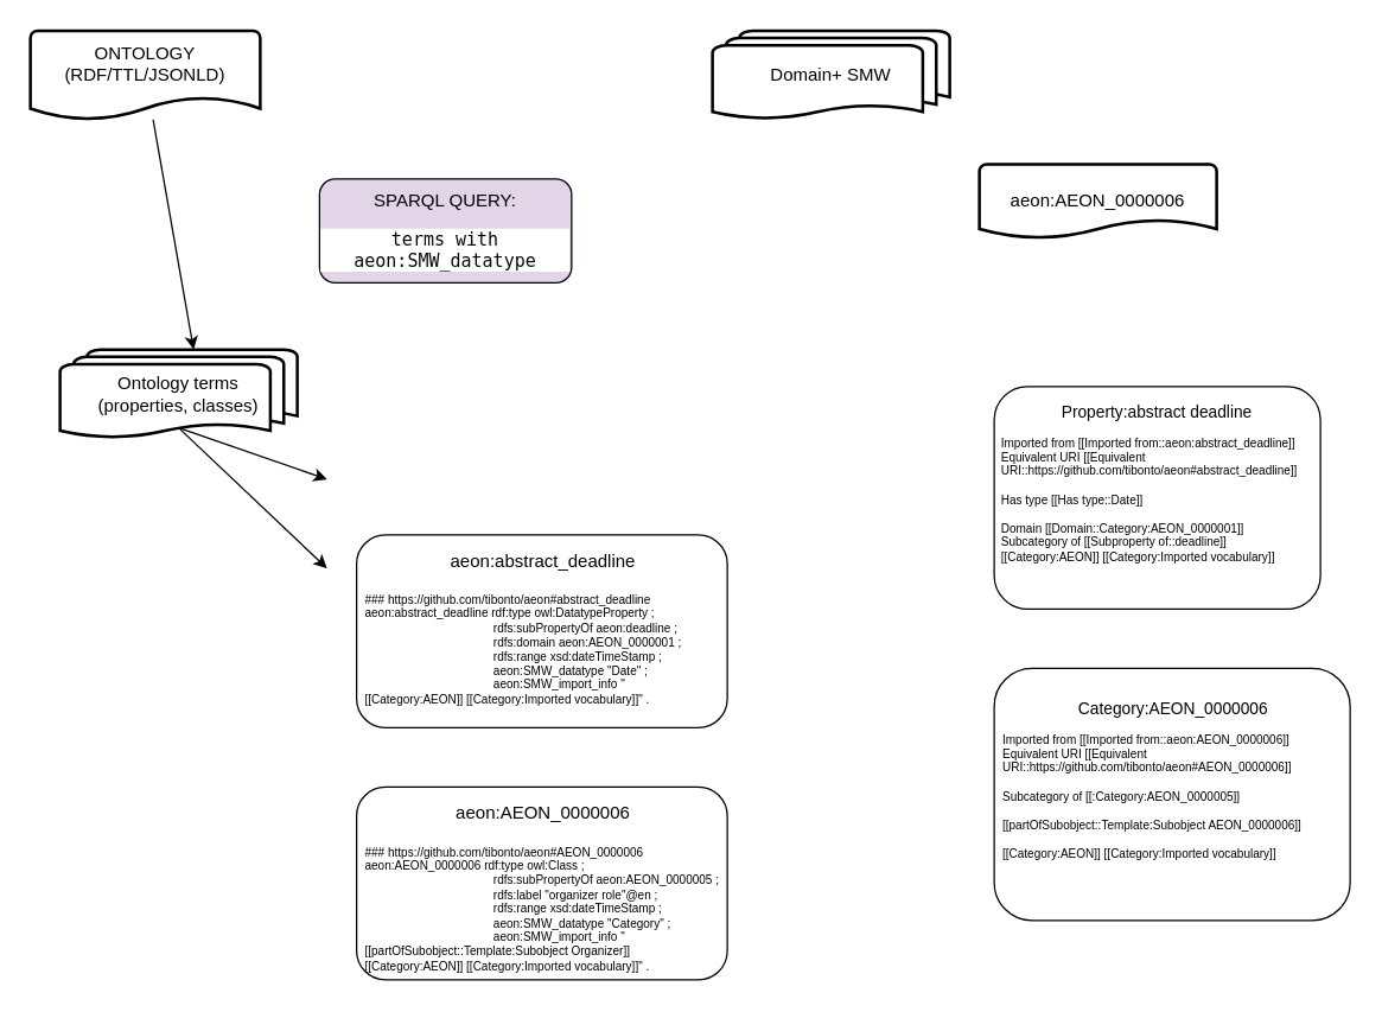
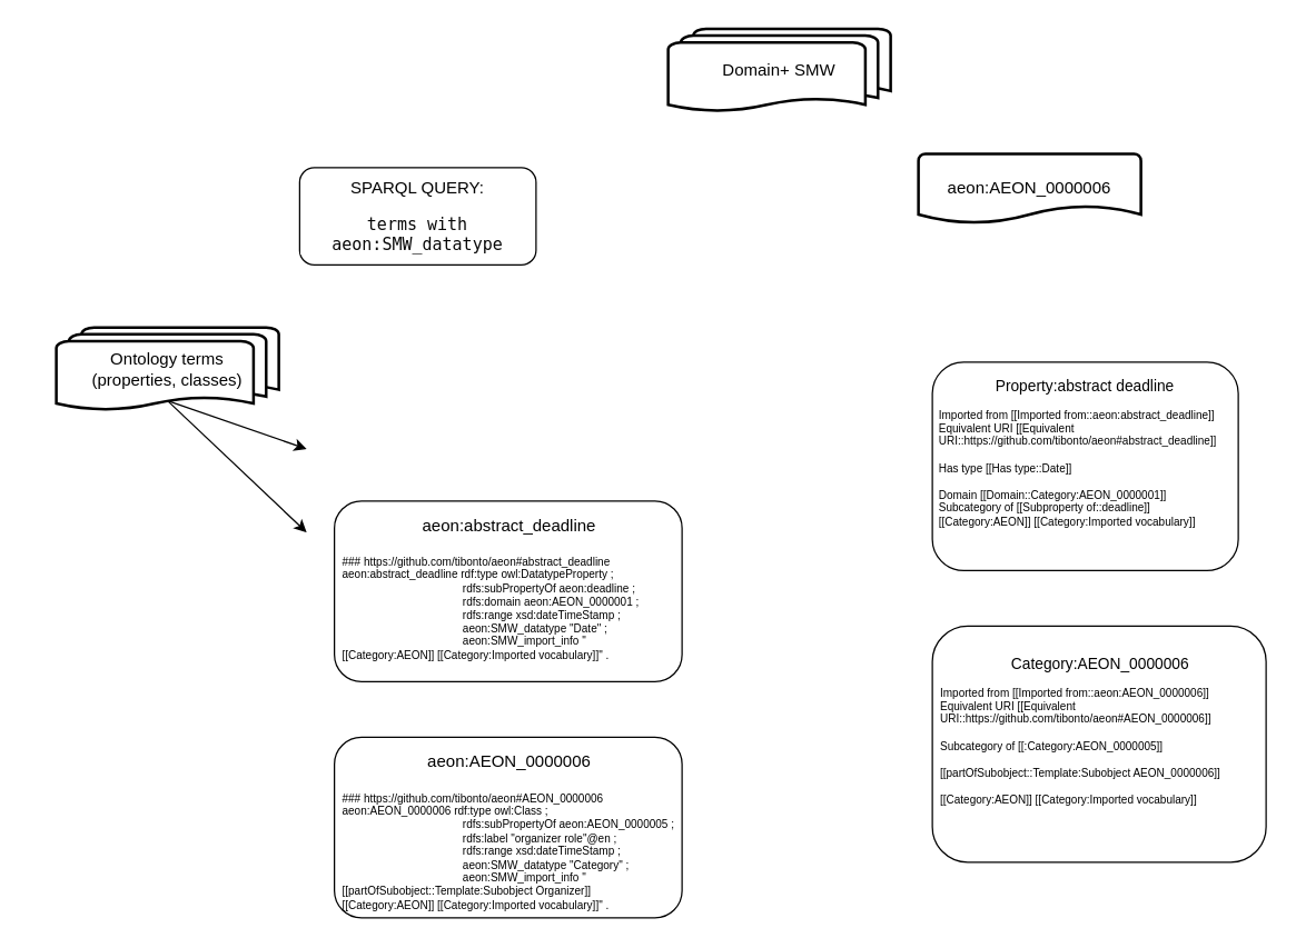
  <mxCell id="0" />
  <mxCell id="1" parent="0" />
- <mxCell id="2" value="&lt;div&gt;&lt;p&gt;&lt;font style=&quot;font-size: 12px&quot;&gt;SPARQL QUERY:&lt;/font&gt;&lt;/p&gt;&lt;/div&gt;&lt;div&gt;&lt;p style=&quot;background-color: rgb(255 , 255 , 255) ; color: rgb(8 , 8 , 8) ; font-family: &amp;#34;jetbrains mono&amp;#34; , monospace&quot;&gt;&lt;font style=&quot;font-size: 12px&quot;&gt;terms with aeon:SMW_datatype&lt;/font&gt;&lt;/p&gt;&lt;/div&gt;" style="rounded=1;whiteSpace=wrap;html=1;fontSize=12;glass=0;strokeWidth=1;shadow=0;align=center;fillColor=#e1d5e7;" vertex="1" parent="1"><mxGeometry x="215" y="120" width="170" height="70" as="geometry" /></mxCell>
+ <mxCell id="2" value="&lt;div&gt;&lt;p&gt;&lt;font style=&quot;font-size: 12px&quot;&gt;SPARQL QUERY:&lt;/font&gt;&lt;/p&gt;&lt;/div&gt;&lt;div&gt;&lt;p style=&quot;background-color: rgb(255 , 255 , 255) ; color: rgb(8 , 8 , 8) ; font-family: &amp;#34;jetbrains mono&amp;#34; , monospace&quot;&gt;&lt;font style=&quot;font-size: 12px&quot;&gt;terms with aeon:SMW_datatype&lt;/font&gt;&lt;/p&gt;&lt;/div&gt;" style="rounded=1;whiteSpace=wrap;html=1;fontSize=12;glass=0;strokeWidth=1;shadow=0;align=center;" vertex="1" parent="1"><mxGeometry x="215" y="120" width="170" height="70" as="geometry" /></mxCell>
  <mxCell id="3" value="Domain+ SMW" style="strokeWidth=2;html=1;shape=mxgraph.flowchart.multi-document;whiteSpace=wrap;align=center;" vertex="1" parent="1"><mxGeometry x="480" y="20" width="160" height="60" as="geometry" /></mxCell>
- <mxCell id="4" value="&lt;div&gt;&lt;br&gt;&lt;/div&gt;&lt;div&gt;ONTOLOGY&lt;/div&gt;&lt;div&gt;(RDF/TTL/JSONLD)&lt;br&gt;&lt;/div&gt;&lt;div&gt;&lt;br&gt;&lt;/div&gt;&lt;div&gt;&lt;br&gt;&lt;/div&gt;" style="strokeWidth=2;html=1;shape=mxgraph.flowchart.document2;whiteSpace=wrap;size=0.25;align=center;" vertex="1" parent="1"><mxGeometry x="20" y="20" width="155" height="60" as="geometry" /></mxCell>
- <mxCell id="5" value="" style="endArrow=classic;html=1;entryX=0.563;entryY=0;entryDx=0;entryDy=0;entryPerimeter=0;" edge="1" parent="1" source="4" target="6"><mxGeometry width="50" height="50" relative="1" as="geometry"><mxPoint x="330" y="180" as="sourcePoint" /><mxPoint x="148.281" y="180" as="targetPoint" /></mxGeometry></mxCell>
  <mxCell id="6" value="Ontology terms&lt;br&gt;(properties, classes)" style="strokeWidth=2;html=1;shape=mxgraph.flowchart.multi-document;whiteSpace=wrap;align=center;" vertex="1" parent="1"><mxGeometry x="40" y="235" width="160" height="60" as="geometry" /></mxCell>
  <mxCell id="7" value="" style="endArrow=classic;html=1;entryX=0;entryY=0.25;entryDx=0;entryDy=0;entryPerimeter=0;exitX=0.5;exitY=0.88;exitDx=0;exitDy=0;exitPerimeter=0;" edge="1" parent="1" source="6"><mxGeometry width="50" height="50" relative="1" as="geometry"><mxPoint x="150" y="290" as="sourcePoint" /><mxPoint x="220" y="322.5" as="targetPoint" /></mxGeometry></mxCell>
  <mxCell id="8" value="" style="endArrow=classic;html=1;exitX=0.5;exitY=0.88;exitDx=0;exitDy=0;exitPerimeter=0;entryX=0;entryY=0.25;entryDx=0;entryDy=0;entryPerimeter=0;" edge="1" parent="1" source="6"><mxGeometry width="50" height="50" relative="1" as="geometry"><mxPoint x="330" y="320" as="sourcePoint" /><mxPoint x="220" y="382.5" as="targetPoint" /></mxGeometry></mxCell>
  <mxCell id="9" value="aeon:AEON_0000006" style="strokeWidth=2;html=1;shape=mxgraph.flowchart.document2;whiteSpace=wrap;size=0.25;align=center;" vertex="1" parent="1"><mxGeometry x="660" y="110" width="160" height="50" as="geometry" /></mxCell>
  <mxCell id="10" value="&lt;div style=&quot;font-size: 11px&quot; align=&quot;center&quot;&gt;&lt;font style=&quot;font-size: 11px&quot;&gt;Property:abstract deadline&lt;/font&gt;&lt;/div&gt;&lt;div style=&quot;font-size: 8px&quot; align=&quot;left&quot;&gt;&lt;font style=&quot;font-size: 8px&quot;&gt;&lt;br&gt;&lt;/font&gt;&lt;/div&gt;&lt;div style=&quot;font-size: 8px&quot; align=&quot;left&quot;&gt;&lt;font style=&quot;font-size: 8px&quot;&gt;Imported from [[Imported from::aeon:abstract_deadline]]&lt;br style=&quot;font-size: 8px&quot;&gt;Equivalent URI [[Equivalent URI::https://github.com/tibonto/aeon#abstract_deadline]]&lt;br style=&quot;font-size: 8px&quot;&gt;&lt;/font&gt;&lt;/div&gt;&lt;div style=&quot;font-size: 8px&quot;&gt;&lt;div style=&quot;font-size: 8px&quot; align=&quot;left&quot;&gt;&lt;font style=&quot;font-size: 8px&quot;&gt;&lt;br&gt;&lt;/font&gt;&lt;/div&gt;&lt;div style=&quot;font-size: 8px&quot; align=&quot;left&quot;&gt;&lt;font style=&quot;font-size: 8px&quot;&gt;Has type [[Has type::Date]]&lt;br style=&quot;font-size: 8px&quot;&gt;&lt;br style=&quot;font-size: 8px&quot;&gt;Domain [[Domain::Category:&lt;/font&gt;&lt;font style=&quot;font-size: 8px&quot;&gt;AEON_0000001]]&lt;br style=&quot;font-size: 8px&quot;&gt;Subcategory of [[Subproperty of::deadline]]&lt;br style=&quot;font-size: 8px&quot;&gt;[[Category:AEON]] [[Category:Imported vocabulary]]&lt;br style=&quot;font-size: 8px&quot;&gt;&lt;/font&gt;&lt;/div&gt;&lt;font style=&quot;font-size: 8px&quot;&gt;&lt;br style=&quot;font-size: 8px&quot;&gt;&lt;br&gt;&lt;/font&gt;&lt;/div&gt;" style="rounded=1;whiteSpace=wrap;html=1;fontSize=8;align=center;shadow=0;sketch=0;glass=0;spacing=6;" vertex="1" parent="1"><mxGeometry x="670" y="260" width="220" height="150" as="geometry" /></mxCell>
  <mxCell id="11" value="&lt;div style=&quot;font-size: 11px&quot; align=&quot;center&quot;&gt;&lt;font style=&quot;font-size: 11px&quot;&gt;Category:&lt;/font&gt;AEON_0000006&lt;/div&gt;&lt;div style=&quot;font-size: 8px&quot; align=&quot;left&quot;&gt;&lt;font style=&quot;font-size: 8px&quot;&gt;&lt;br&gt;&lt;/font&gt;&lt;/div&gt;&lt;div align=&quot;left&quot;&gt;Imported from [[Imported from::aeon:AEON_0000006]]&lt;br&gt;Equivalent URI [[Equivalent URI::https://github.com/tibonto/aeon#AEON_0000006]]&lt;br&gt;&lt;br&gt;Subcategory of [[:Category:AEON_0000005]]&lt;br&gt;&lt;br&gt;[[partOfSubobject::Template:Subobject AEON_0000006]]&lt;/div&gt;&lt;div align=&quot;left&quot;&gt;&lt;br&gt;&lt;/div&gt;&lt;div align=&quot;left&quot;&gt;[[Category:AEON]] [[Category:Imported vocabulary]]&lt;br&gt;&lt;br style=&quot;font-size: 8px&quot;&gt;&lt;/div&gt;&lt;div style=&quot;font-size: 8px&quot; align=&quot;left&quot;&gt;&lt;font style=&quot;font-size: 8px&quot;&gt;&lt;br&gt;&lt;/font&gt;&lt;/div&gt;" style="rounded=1;whiteSpace=wrap;html=1;fontSize=8;align=left;shadow=0;sketch=0;glass=0;spacing=6;" vertex="1" parent="1"><mxGeometry x="670" y="450" width="240" height="170" as="geometry" /></mxCell>
  <mxCell id="12" value="&lt;div align=&quot;center&quot;&gt;&lt;font style=&quot;font-size: 12px&quot;&gt;aeon:abstract_deadline&lt;/font&gt;&lt;/div&gt;&lt;div&gt;&lt;font style=&quot;font-size: 12px&quot;&gt;&lt;br&gt;&lt;/font&gt;&lt;/div&gt;&lt;div&gt;###  https://github.com/tibonto/aeon#abstract_deadline                    &lt;/div&gt;aeon:abstract_deadline rdf:type owl:DatatypeProperty ;                    &lt;br&gt;&amp;nbsp;&amp;nbsp;&amp;nbsp;&amp;nbsp;&amp;nbsp;&amp;nbsp;&amp;nbsp;&amp;nbsp;&amp;nbsp;&amp;nbsp;&amp;nbsp;&amp;nbsp;&amp;nbsp;&amp;nbsp;&amp;nbsp;&amp;nbsp;&amp;nbsp;&amp;nbsp;&amp;nbsp;&amp;nbsp;&amp;nbsp;&amp;nbsp;&amp;nbsp;&amp;nbsp;&amp;nbsp;&amp;nbsp;&amp;nbsp;&amp;nbsp;&amp;nbsp;&amp;nbsp;&amp;nbsp;&amp;nbsp;&amp;nbsp;&amp;nbsp;&amp;nbsp;&amp;nbsp;&amp;nbsp;&amp;nbsp; rdfs:subPropertyOf aeon:deadline ;                    &lt;br&gt;&amp;nbsp;&amp;nbsp;&amp;nbsp;&amp;nbsp;&amp;nbsp;&amp;nbsp;&amp;nbsp;&amp;nbsp;&amp;nbsp;&amp;nbsp;&amp;nbsp;&amp;nbsp;&amp;nbsp;&amp;nbsp;&amp;nbsp;&amp;nbsp;&amp;nbsp;&amp;nbsp;&amp;nbsp;&amp;nbsp;&amp;nbsp;&amp;nbsp;&amp;nbsp;&amp;nbsp;&amp;nbsp;&amp;nbsp;&amp;nbsp;&amp;nbsp;&amp;nbsp;&amp;nbsp;&amp;nbsp;&amp;nbsp;&amp;nbsp;&amp;nbsp;&amp;nbsp;&amp;nbsp;&amp;nbsp;&amp;nbsp; rdfs:domain aeon:AEON_0000001 ;                    &lt;br&gt;&amp;nbsp;&amp;nbsp;&amp;nbsp;&amp;nbsp;&amp;nbsp;&amp;nbsp;&amp;nbsp;&amp;nbsp;&amp;nbsp;&amp;nbsp;&amp;nbsp;&amp;nbsp;&amp;nbsp;&amp;nbsp;&amp;nbsp;&amp;nbsp;&amp;nbsp;&amp;nbsp;&amp;nbsp;&amp;nbsp;&amp;nbsp;&amp;nbsp;&amp;nbsp;&amp;nbsp;&amp;nbsp;&amp;nbsp;&amp;nbsp;&amp;nbsp;&amp;nbsp;&amp;nbsp;&amp;nbsp;&amp;nbsp;&amp;nbsp;&amp;nbsp;&amp;nbsp;&amp;nbsp;&amp;nbsp;&amp;nbsp; rdfs:range xsd:dateTimeStamp ;                    &lt;br&gt;&amp;nbsp;&amp;nbsp;&amp;nbsp;&amp;nbsp;&amp;nbsp;&amp;nbsp;&amp;nbsp;&amp;nbsp;&amp;nbsp;&amp;nbsp;&amp;nbsp;&amp;nbsp;&amp;nbsp;&amp;nbsp;&amp;nbsp;&amp;nbsp;&amp;nbsp;&amp;nbsp;&amp;nbsp;&amp;nbsp;&amp;nbsp;&amp;nbsp;&amp;nbsp;&amp;nbsp;&amp;nbsp;&amp;nbsp;&amp;nbsp;&amp;nbsp;&amp;nbsp;&amp;nbsp;&amp;nbsp;&amp;nbsp;&amp;nbsp;&amp;nbsp;&amp;nbsp;&amp;nbsp;&amp;nbsp;&amp;nbsp; aeon:SMW_datatype &quot;Date&quot; ; &lt;br&gt;&amp;nbsp;&amp;nbsp;&amp;nbsp;&amp;nbsp;&amp;nbsp;&amp;nbsp;&amp;nbsp;&amp;nbsp;&amp;nbsp;&amp;nbsp;&amp;nbsp;&amp;nbsp;&amp;nbsp;&amp;nbsp;&amp;nbsp;&amp;nbsp;&amp;nbsp;&amp;nbsp;&amp;nbsp;&amp;nbsp;&amp;nbsp;&amp;nbsp;&amp;nbsp;&amp;nbsp;&amp;nbsp;&amp;nbsp;&amp;nbsp;&amp;nbsp;&amp;nbsp;&amp;nbsp;&amp;nbsp;&amp;nbsp;&amp;nbsp;&amp;nbsp;&amp;nbsp;&amp;nbsp;&amp;nbsp;&amp;nbsp; aeon:SMW_import_info &quot;[[Category:AEON]] [[Category:Imported vocabulary]]&quot; ." style="rounded=1;fontSize=8;align=left;shadow=0;sketch=0;glass=0;whiteSpace=wrap;html=1;labelPosition=center;verticalLabelPosition=middle;verticalAlign=top;spacing=6;" vertex="1" parent="1"><mxGeometry x="240" y="360" width="250" height="130" as="geometry" /></mxCell>
  <mxCell id="13" value="&lt;div style=&quot;font-size: 12px&quot; align=&quot;center&quot;&gt;aeon:AEON_0000006&lt;/div&gt;&lt;div&gt;&lt;font style=&quot;font-size: 12px&quot;&gt;&lt;br&gt;&lt;/font&gt;&lt;/div&gt;&lt;div&gt;###  https://github.com/tibonto/aeon#AEON_0000006&lt;/div&gt;aeon:AEON_0000006 rdf:type owl:Class ;&lt;br&gt;&amp;nbsp;&amp;nbsp;&amp;nbsp;&amp;nbsp;&amp;nbsp;&amp;nbsp;&amp;nbsp;&amp;nbsp;&amp;nbsp;&amp;nbsp;&amp;nbsp;&amp;nbsp;&amp;nbsp;&amp;nbsp;&amp;nbsp;&amp;nbsp;&amp;nbsp;&amp;nbsp;&amp;nbsp;&amp;nbsp;&amp;nbsp;&amp;nbsp;&amp;nbsp;&amp;nbsp;&amp;nbsp;&amp;nbsp;&amp;nbsp;&amp;nbsp;&amp;nbsp;&amp;nbsp;&amp;nbsp;&amp;nbsp;&amp;nbsp;&amp;nbsp;&amp;nbsp;&amp;nbsp;&amp;nbsp;&amp;nbsp; rdfs:subPropertyOf aeon:AEON_0000005 ;                    &lt;br&gt;&amp;nbsp;&amp;nbsp;&amp;nbsp;&amp;nbsp;&amp;nbsp;&amp;nbsp;&amp;nbsp;&amp;nbsp;&amp;nbsp;&amp;nbsp;&amp;nbsp;&amp;nbsp;&amp;nbsp;&amp;nbsp;&amp;nbsp;&amp;nbsp;&amp;nbsp;&amp;nbsp;&amp;nbsp;&amp;nbsp;&amp;nbsp;&amp;nbsp;&amp;nbsp;&amp;nbsp;&amp;nbsp;&amp;nbsp;&amp;nbsp;&amp;nbsp;&amp;nbsp;&amp;nbsp;&amp;nbsp;&amp;nbsp;&amp;nbsp;&amp;nbsp;&amp;nbsp;&amp;nbsp;&amp;nbsp;&amp;nbsp; rdfs:label &quot;organizer role&quot;@en ;&lt;br&gt;&amp;nbsp;&amp;nbsp;&amp;nbsp;&amp;nbsp;&amp;nbsp;&amp;nbsp;&amp;nbsp;&amp;nbsp;&amp;nbsp;&amp;nbsp;&amp;nbsp;&amp;nbsp;&amp;nbsp;&amp;nbsp;&amp;nbsp;&amp;nbsp;&amp;nbsp;&amp;nbsp;&amp;nbsp;&amp;nbsp;&amp;nbsp;&amp;nbsp;&amp;nbsp;&amp;nbsp;&amp;nbsp;&amp;nbsp;&amp;nbsp;&amp;nbsp;&amp;nbsp;&amp;nbsp;&amp;nbsp;&amp;nbsp;&amp;nbsp;&amp;nbsp;&amp;nbsp;&amp;nbsp;&amp;nbsp;&amp;nbsp; rdfs:range xsd:dateTimeStamp ;                    &lt;br&gt;&amp;nbsp;&amp;nbsp;&amp;nbsp;&amp;nbsp;&amp;nbsp;&amp;nbsp;&amp;nbsp;&amp;nbsp;&amp;nbsp;&amp;nbsp;&amp;nbsp;&amp;nbsp;&amp;nbsp;&amp;nbsp;&amp;nbsp;&amp;nbsp;&amp;nbsp;&amp;nbsp;&amp;nbsp;&amp;nbsp;&amp;nbsp;&amp;nbsp;&amp;nbsp;&amp;nbsp;&amp;nbsp;&amp;nbsp;&amp;nbsp;&amp;nbsp;&amp;nbsp;&amp;nbsp;&amp;nbsp;&amp;nbsp;&amp;nbsp;&amp;nbsp;&amp;nbsp;&amp;nbsp;&amp;nbsp;&amp;nbsp; aeon:SMW_datatype &quot;Category&quot; ; &lt;br&gt;&lt;div&gt;&amp;nbsp;&amp;nbsp;&amp;nbsp;&amp;nbsp;&amp;nbsp;&amp;nbsp;&amp;nbsp;&amp;nbsp;&amp;nbsp;&amp;nbsp;&amp;nbsp;&amp;nbsp;&amp;nbsp;&amp;nbsp;&amp;nbsp;&amp;nbsp;&amp;nbsp;&amp;nbsp;&amp;nbsp;&amp;nbsp;&amp;nbsp;&amp;nbsp;&amp;nbsp;&amp;nbsp;&amp;nbsp;&amp;nbsp;&amp;nbsp;&amp;nbsp;&amp;nbsp;&amp;nbsp;&amp;nbsp;&amp;nbsp;&amp;nbsp;&amp;nbsp;&amp;nbsp;&amp;nbsp;&amp;nbsp;&amp;nbsp; aeon:SMW_import_info&amp;nbsp;&quot;&lt;/div&gt;&lt;div&gt;&lt;span class=&quot;pl-s&quot;&gt;[[partOfSubobject::Template:Subobject Organizer]]&lt;/span&gt;[[Category:AEON]] [[Category:Imported vocabulary]]&quot; .&lt;/div&gt;" style="rounded=1;fontSize=8;align=left;shadow=0;sketch=0;glass=0;whiteSpace=wrap;html=1;labelPosition=center;verticalLabelPosition=middle;verticalAlign=top;spacing=6;" vertex="1" parent="1"><mxGeometry x="240" y="530" width="250" height="130" as="geometry" /></mxCell>
